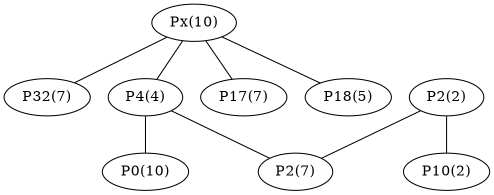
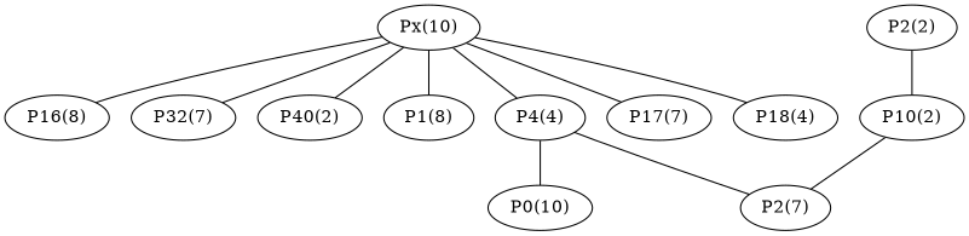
  graph {
    fontname="DejaVu Serif"
    node [fontname="DejaVu Serif"]
    edge [fontname="DejaVu Serif"]
    "Px(10)"
+   "P16(8)"
    "P32(7)"
+   "P40(2)"
+   "P1(8)"
    "P4(4)"
    "P17(7)"
-   "P18(4)" [label="P18(5)"]
+   "P18(4)"
    "P0(10)"
    "P2(7)"
    n11 [label="P2(2)"]
    "P10(2)"
+   "Px(10)" -- "P16(8)"
    "Px(10)" -- "P32(7)"
+   "Px(10)" -- "P40(2)"
+   "Px(10)" -- "P1(8)"
    "Px(10)" -- "P4(4)"
    "Px(10)" -- "P17(7)"
    "Px(10)" -- "P18(4)"
    "P4(4)" -- "P0(10)"
    "P4(4)" -- "P2(7)"
-   n11 -- "P2(7)"
+   "P10(2)" -- "P2(7)"
    n11 -- "P10(2)"
  }
